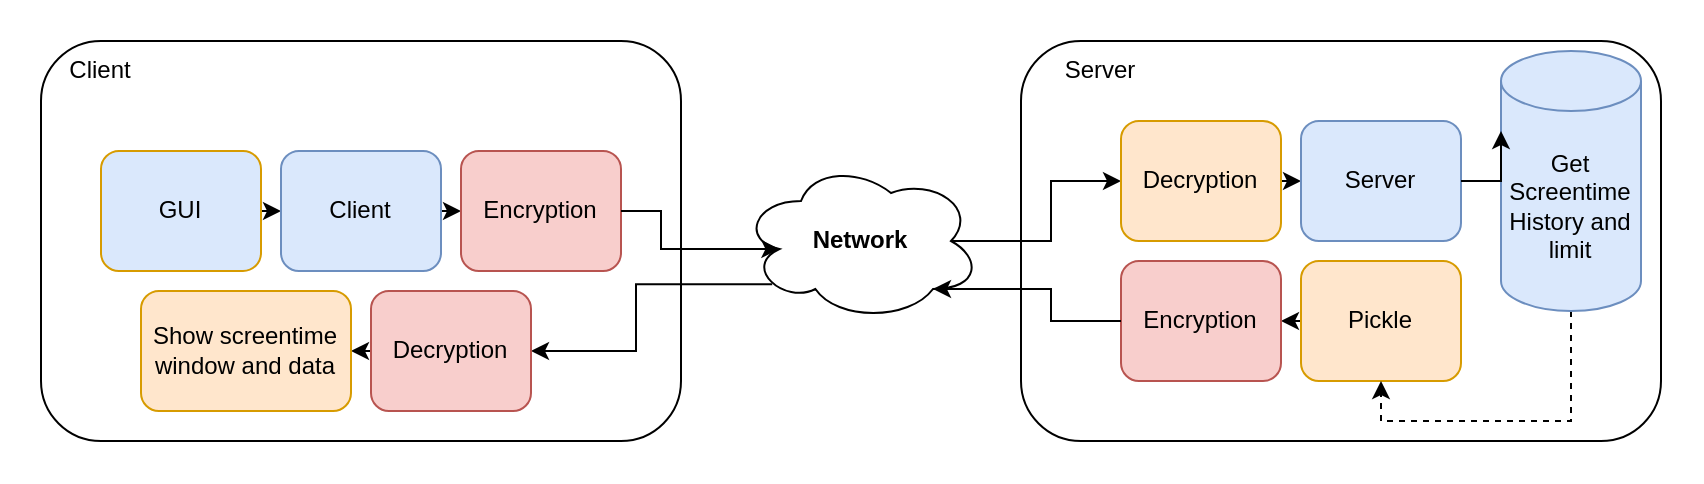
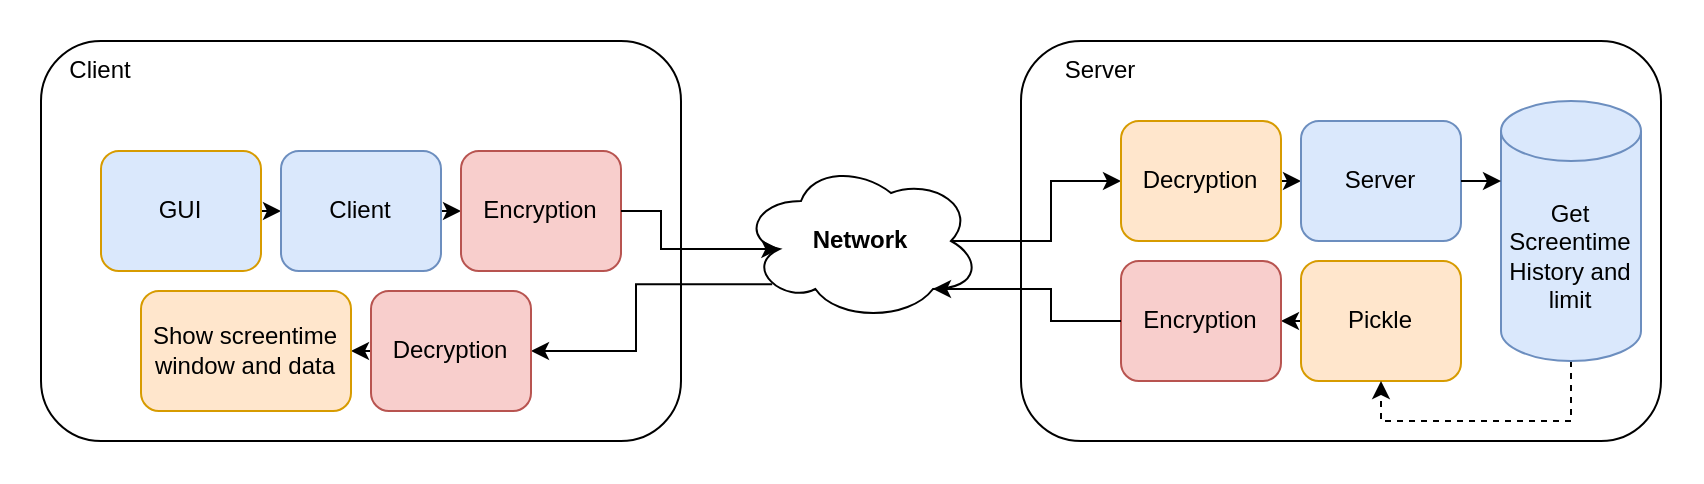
  <mxCell id="0" />
  <mxCell id="1" parent="0" />
  <mxCell id="2" value="" style="rounded=1;whiteSpace=wrap;html=1;" vertex="1" parent="1"><mxGeometry x="510" y="20" width="320" height="200" as="geometry" /></mxCell>
  <mxCell id="3" value="" style="rounded=1;whiteSpace=wrap;html=1;" vertex="1" parent="1"><mxGeometry x="20" y="20" width="320" height="200" as="geometry" /></mxCell>
  <mxCell id="4" style="edgeStyle=orthogonalEdgeStyle;rounded=0;orthogonalLoop=1;jettySize=auto;html=1;exitX=0.875;exitY=0.5;exitDx=0;exitDy=0;exitPerimeter=0;entryX=0;entryY=0.5;entryDx=0;entryDy=0;" edge="1" parent="1" source="6" target="16"><mxGeometry relative="1" as="geometry" /></mxCell>
  <mxCell id="5" style="edgeStyle=orthogonalEdgeStyle;rounded=0;orthogonalLoop=1;jettySize=auto;html=1;exitX=0.13;exitY=0.77;exitDx=0;exitDy=0;exitPerimeter=0;entryX=1;entryY=0.5;entryDx=0;entryDy=0;" edge="1" parent="1" source="6" target="23"><mxGeometry relative="1" as="geometry" /></mxCell>
  <mxCell id="6" value="&lt;b&gt;Network&lt;/b&gt;" style="ellipse;shape=cloud;whiteSpace=wrap;html=1;" vertex="1" parent="1"><mxGeometry x="370" y="80" width="120" height="80" as="geometry" /></mxCell>
  <mxCell id="7" style="edgeStyle=orthogonalEdgeStyle;rounded=0;orthogonalLoop=1;jettySize=auto;html=1;exitX=1;exitY=0.5;exitDx=0;exitDy=0;entryX=0;entryY=0.5;entryDx=0;entryDy=0;" edge="1" parent="1" source="8" target="12"><mxGeometry relative="1" as="geometry" /></mxCell>
  <mxCell id="8" value="GUI" style="rounded=1;whiteSpace=wrap;html=1;fillColor=#dae8fc;strokeColor=#d79b00;" vertex="1" parent="1"><mxGeometry x="50" y="75" width="80" height="60" as="geometry" /></mxCell>
  <mxCell id="9" value="Client" style="text;html=1;align=center;verticalAlign=middle;whiteSpace=wrap;rounded=0;" vertex="1" parent="1"><mxGeometry x="20" y="20" width="60" height="30" as="geometry" /></mxCell>
  <mxCell id="10" value="Server" style="text;html=1;align=center;verticalAlign=middle;whiteSpace=wrap;rounded=0;" vertex="1" parent="1"><mxGeometry x="520" y="20" width="60" height="30" as="geometry" /></mxCell>
  <mxCell id="11" style="edgeStyle=orthogonalEdgeStyle;rounded=0;orthogonalLoop=1;jettySize=auto;html=1;exitX=1;exitY=0.5;exitDx=0;exitDy=0;entryX=0;entryY=0.5;entryDx=0;entryDy=0;" edge="1" parent="1" source="12" target="13"><mxGeometry relative="1" as="geometry" /></mxCell>
  <mxCell id="12" value="Client" style="rounded=1;whiteSpace=wrap;html=1;fillColor=#dae8fc;strokeColor=#6c8ebf;" vertex="1" parent="1"><mxGeometry x="140" y="75" width="80" height="60" as="geometry" /></mxCell>
  <mxCell id="13" value="Encryption" style="rounded=1;whiteSpace=wrap;html=1;fillColor=#f8cecc;strokeColor=#b85450;" vertex="1" parent="1"><mxGeometry x="230" y="75" width="80" height="60" as="geometry" /></mxCell>
  <mxCell id="14" style="edgeStyle=orthogonalEdgeStyle;rounded=0;orthogonalLoop=1;jettySize=auto;html=1;exitX=1;exitY=0.5;exitDx=0;exitDy=0;entryX=0.16;entryY=0.55;entryDx=0;entryDy=0;entryPerimeter=0;" edge="1" parent="1" source="13" target="6"><mxGeometry relative="1" as="geometry"><Array as="points"><mxPoint x="330" y="105" /><mxPoint x="330" y="124" /></Array></mxGeometry></mxCell>
  <mxCell id="15" style="edgeStyle=orthogonalEdgeStyle;rounded=0;orthogonalLoop=1;jettySize=auto;html=1;exitX=1;exitY=0.5;exitDx=0;exitDy=0;entryX=0;entryY=0.5;entryDx=0;entryDy=0;" edge="1" parent="1" source="16" target="17"><mxGeometry relative="1" as="geometry" /></mxCell>
  <mxCell id="16" value="Decryption" style="rounded=1;whiteSpace=wrap;html=1;fillColor=#ffe6cc;strokeColor=#d79b00;" vertex="1" parent="1"><mxGeometry x="560" y="60" width="80" height="60" as="geometry" /></mxCell>
  <mxCell id="17" value="Server" style="rounded=1;whiteSpace=wrap;html=1;fillColor=#dae8fc;strokeColor=#6c8ebf;" vertex="1" parent="1"><mxGeometry x="650" y="60" width="80" height="60" as="geometry" /></mxCell>
  <mxCell id="18" style="edgeStyle=orthogonalEdgeStyle;rounded=0;orthogonalLoop=1;jettySize=auto;html=1;exitX=0;exitY=0.5;exitDx=0;exitDy=0;entryX=1;entryY=0.5;entryDx=0;entryDy=0;" edge="1" parent="1" source="19" target="20"><mxGeometry relative="1" as="geometry" /></mxCell>
  <mxCell id="19" value="Pickle" style="rounded=1;whiteSpace=wrap;html=1;fillColor=#ffe6cc;strokeColor=#d79b00;" vertex="1" parent="1"><mxGeometry x="650" y="130" width="80" height="60" as="geometry" /></mxCell>
  <mxCell id="20" value="Encryption" style="rounded=1;whiteSpace=wrap;html=1;fillColor=#f8cecc;strokeColor=#b85450;" vertex="1" parent="1"><mxGeometry x="560" y="130" width="80" height="60" as="geometry" /></mxCell>
  <mxCell id="21" style="edgeStyle=orthogonalEdgeStyle;rounded=0;orthogonalLoop=1;jettySize=auto;html=1;exitX=0;exitY=0.5;exitDx=0;exitDy=0;entryX=0.8;entryY=0.8;entryDx=0;entryDy=0;entryPerimeter=0;" edge="1" parent="1" source="20" target="6"><mxGeometry relative="1" as="geometry" /></mxCell>
  <mxCell id="22" style="edgeStyle=orthogonalEdgeStyle;rounded=0;orthogonalLoop=1;jettySize=auto;html=1;exitX=0;exitY=0.5;exitDx=0;exitDy=0;entryX=1;entryY=0.5;entryDx=0;entryDy=0;" edge="1" parent="1" source="23" target="24"><mxGeometry relative="1" as="geometry" /></mxCell>
  <mxCell id="23" value="Decryption" style="rounded=1;whiteSpace=wrap;html=1;fillColor=#f8cecc;strokeColor=#b85450;" vertex="1" parent="1"><mxGeometry x="185" y="145" width="80" height="60" as="geometry" /></mxCell>
  <mxCell id="24" value="Show screentime window and data" style="rounded=1;whiteSpace=wrap;html=1;fillColor=#ffe6cc;strokeColor=#d79b00;" vertex="1" parent="1"><mxGeometry x="70" y="145" width="105" height="60" as="geometry" /></mxCell>
  <mxCell id="25" style="edgeStyle=orthogonalEdgeStyle;rounded=0;orthogonalLoop=1;jettySize=auto;html=1;exitX=0.5;exitY=1;exitDx=0;exitDy=0;exitPerimeter=0;entryX=0.5;entryY=1;entryDx=0;entryDy=0;dashed=1;" edge="1" parent="1" source="26" target="19"><mxGeometry relative="1" as="geometry" /></mxCell>
- <mxCell id="26" value="Get Screentime History and limit" style="shape=cylinder3;whiteSpace=wrap;html=1;boundedLbl=1;backgroundOutline=1;size=15;fillColor=#dae8fc;strokeColor=#6c8ebf;" vertex="1" parent="1"><mxGeometry x="750" y="25" width="70" height="130" as="geometry" /></mxCell>
+ <mxCell id="26" value="Get Screentime History and limit" style="shape=cylinder3;whiteSpace=wrap;html=1;boundedLbl=1;backgroundOutline=1;size=15;fillColor=#dae8fc;strokeColor=#6c8ebf;" vertex="1" parent="1"><mxGeometry x="750" y="50" width="70" height="130" as="geometry" /></mxCell>
  <mxCell id="27" style="edgeStyle=orthogonalEdgeStyle;rounded=0;orthogonalLoop=1;jettySize=auto;html=1;exitX=1;exitY=0.5;exitDx=0;exitDy=0;entryX=0;entryY=0;entryDx=0;entryDy=40;entryPerimeter=0;" edge="1" parent="1" source="17" target="26"><mxGeometry relative="1" as="geometry" /></mxCell>
